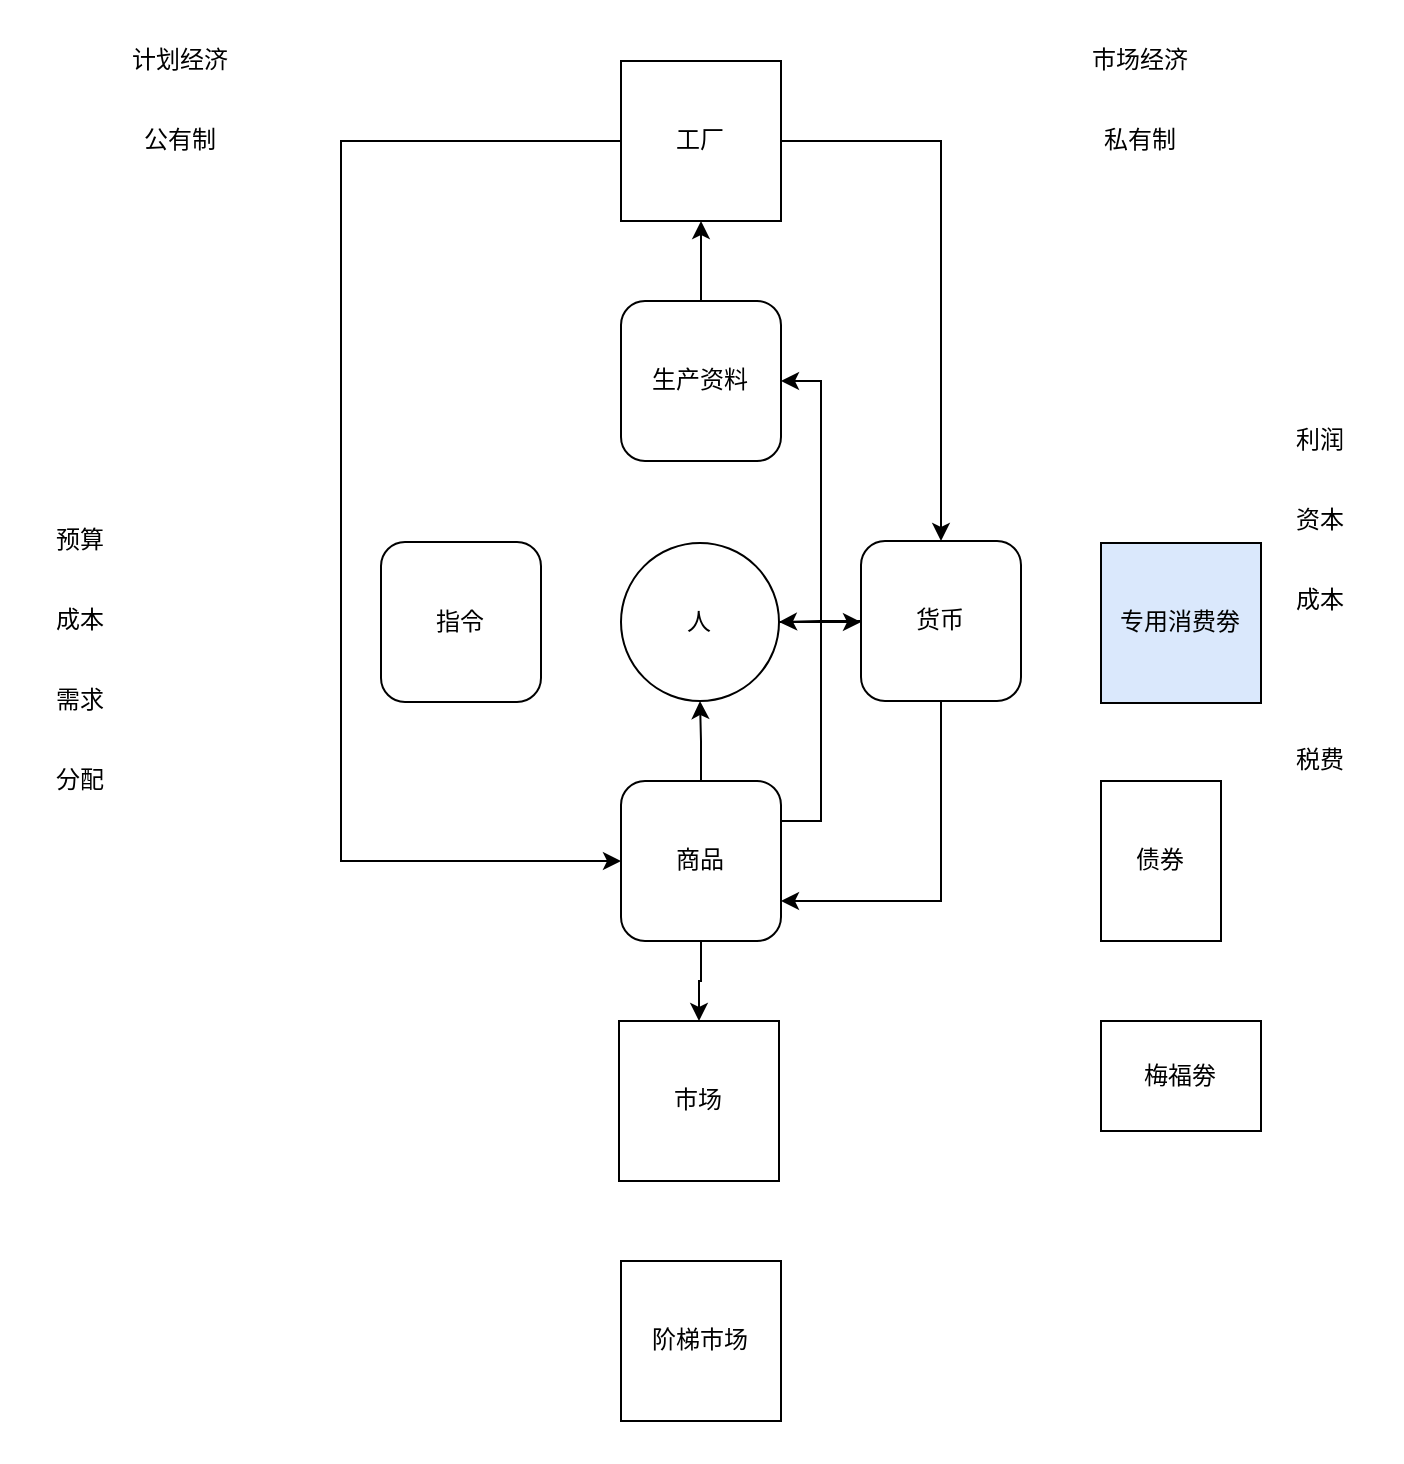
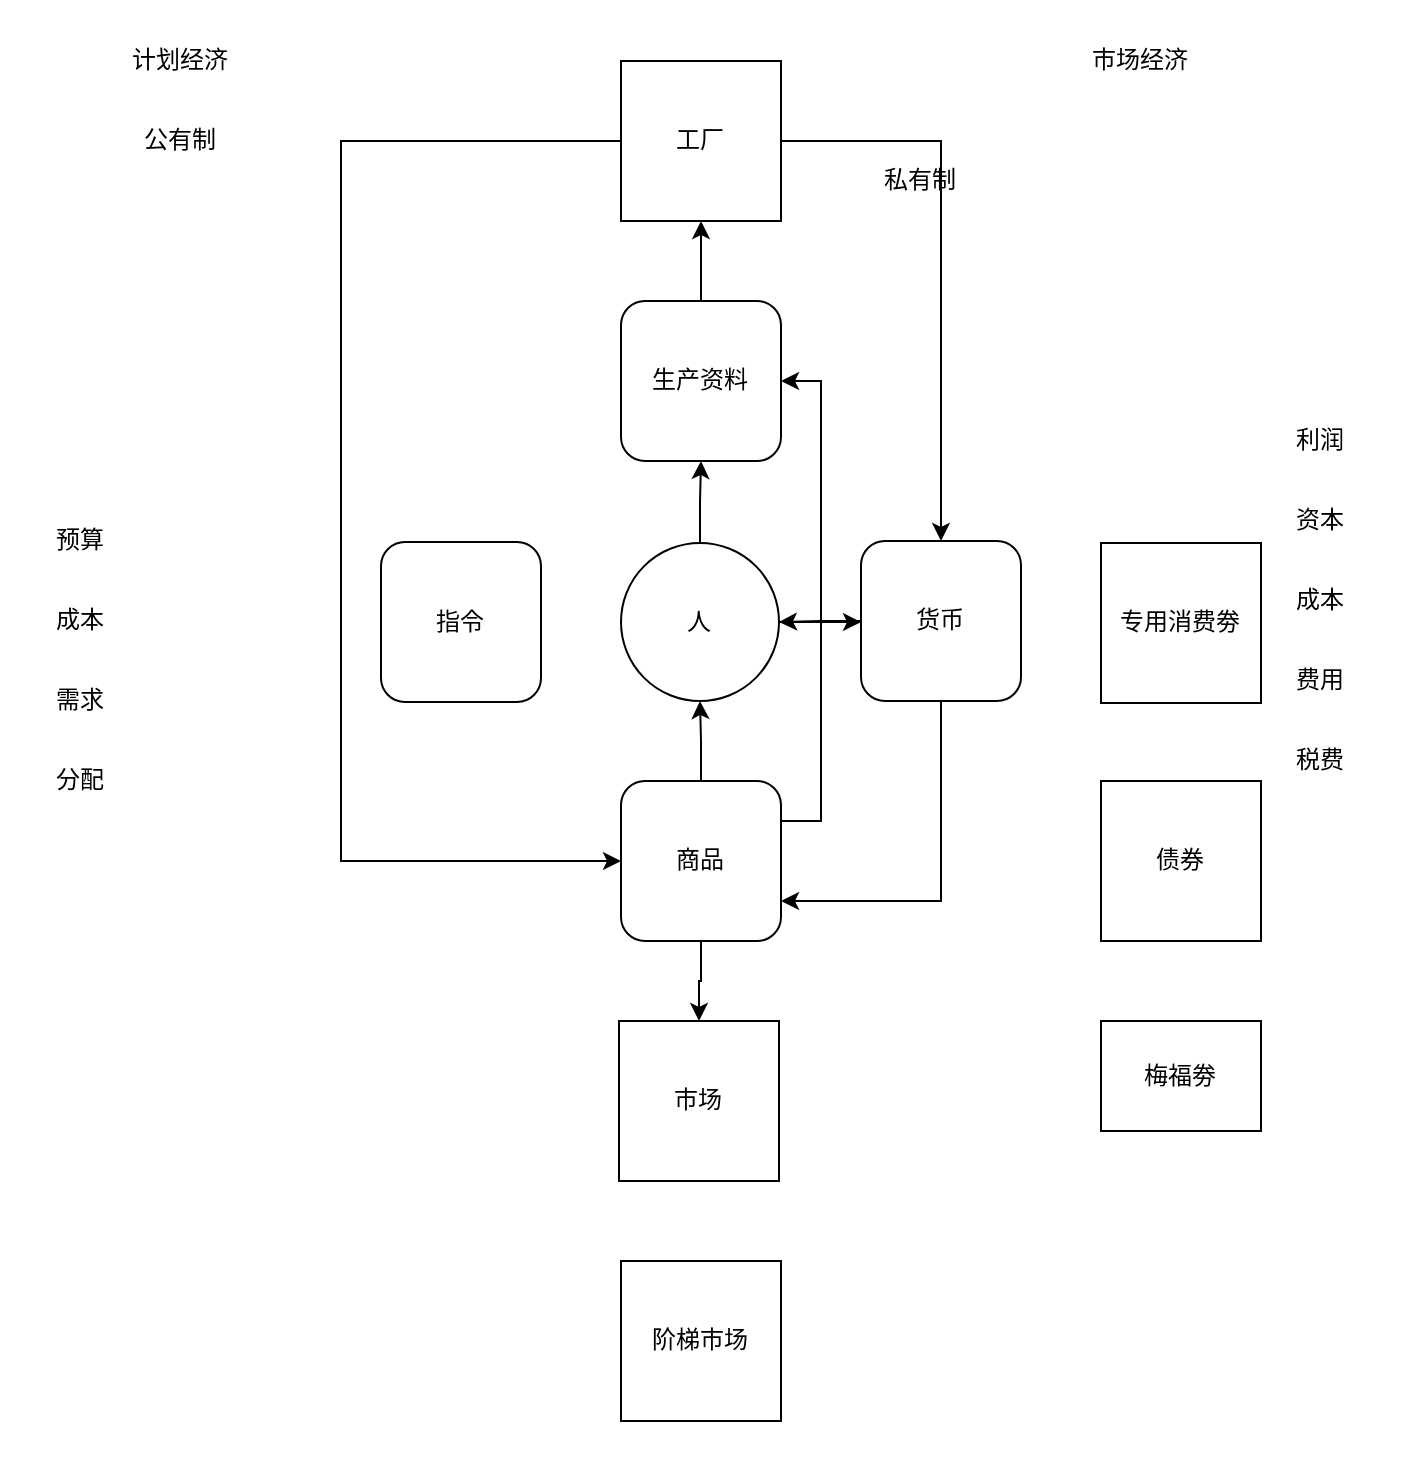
  <mxCell id="0" />
  <mxCell id="1" parent="0" />
+ <mxCell id="2" style="edgeStyle=orthogonalEdgeStyle;rounded=0;orthogonalLoop=1;jettySize=auto;html=1;" parent="1" source="4" target="9" edge="1"><mxGeometry relative="1" as="geometry" /></mxCell>
  <mxCell id="3" style="edgeStyle=orthogonalEdgeStyle;rounded=0;orthogonalLoop=1;jettySize=auto;html=1;" parent="1" source="4" edge="1"><mxGeometry relative="1" as="geometry"><mxPoint x="430" y="310.5" as="targetPoint" /></mxGeometry></mxCell>
  <mxCell id="4" value="人" style="ellipse;whiteSpace=wrap;html=1;aspect=fixed;" parent="1" vertex="1"><mxGeometry x="310" y="271" width="79" height="79" as="geometry" /></mxCell>
  <mxCell id="5" style="edgeStyle=orthogonalEdgeStyle;rounded=0;orthogonalLoop=1;jettySize=auto;html=1;entryX=0;entryY=0.5;entryDx=0;entryDy=0;" parent="1" source="7" target="16" edge="1"><mxGeometry relative="1" as="geometry"><Array as="points"><mxPoint x="170" y="70" /><mxPoint x="170" y="430" /></Array></mxGeometry></mxCell>
  <mxCell id="6" style="edgeStyle=orthogonalEdgeStyle;rounded=0;orthogonalLoop=1;jettySize=auto;html=1;entryX=0.5;entryY=0;entryDx=0;entryDy=0;" parent="1" source="7" target="25" edge="1"><mxGeometry relative="1" as="geometry" /></mxCell>
  <mxCell id="7" value="工厂" style="whiteSpace=wrap;html=1;aspect=fixed;" parent="1" vertex="1"><mxGeometry x="310" y="30" width="80" height="80" as="geometry" /></mxCell>
  <mxCell id="8" style="edgeStyle=orthogonalEdgeStyle;rounded=0;orthogonalLoop=1;jettySize=auto;html=1;entryX=0.5;entryY=1;entryDx=0;entryDy=0;" parent="1" source="9" target="7" edge="1"><mxGeometry relative="1" as="geometry" /></mxCell>
  <mxCell id="9" value="生产资料" style="rounded=1;whiteSpace=wrap;html=1;" parent="1" vertex="1"><mxGeometry x="310" y="150" width="80" height="80" as="geometry" /></mxCell>
  <mxCell id="10" value="成本" style="text;html=1;strokeColor=none;fillColor=none;align=center;verticalAlign=middle;whiteSpace=wrap;rounded=0;" parent="1" vertex="1"><mxGeometry x="640" y="290" width="40" height="20" as="geometry" /></mxCell>
  <mxCell id="11" value="利润" style="text;html=1;strokeColor=none;fillColor=none;align=center;verticalAlign=middle;whiteSpace=wrap;rounded=0;" parent="1" vertex="1"><mxGeometry x="640" y="210" width="40" height="20" as="geometry" /></mxCell>
  <mxCell id="12" value="资本" style="text;html=1;strokeColor=none;fillColor=none;align=center;verticalAlign=middle;whiteSpace=wrap;rounded=0;" parent="1" vertex="1"><mxGeometry x="640" y="250" width="40" height="20" as="geometry" /></mxCell>
  <mxCell id="13" style="edgeStyle=orthogonalEdgeStyle;rounded=0;orthogonalLoop=1;jettySize=auto;html=1;entryX=0.5;entryY=0;entryDx=0;entryDy=0;" parent="1" source="16" target="27" edge="1"><mxGeometry relative="1" as="geometry" /></mxCell>
  <mxCell id="14" style="edgeStyle=orthogonalEdgeStyle;rounded=0;orthogonalLoop=1;jettySize=auto;html=1;entryX=0.5;entryY=1;entryDx=0;entryDy=0;" parent="1" source="16" target="4" edge="1"><mxGeometry relative="1" as="geometry" /></mxCell>
  <mxCell id="15" style="edgeStyle=orthogonalEdgeStyle;rounded=0;orthogonalLoop=1;jettySize=auto;html=1;entryX=1;entryY=0.5;entryDx=0;entryDy=0;exitX=1;exitY=0.25;exitDx=0;exitDy=0;" parent="1" source="16" target="9" edge="1"><mxGeometry relative="1" as="geometry"><mxPoint x="410" y="190" as="targetPoint" /><Array as="points"><mxPoint x="410" y="410" /><mxPoint x="410" y="190" /></Array></mxGeometry></mxCell>
  <mxCell id="16" value="商品" style="rounded=1;whiteSpace=wrap;html=1;" parent="1" vertex="1"><mxGeometry x="310" y="390" width="80" height="80" as="geometry" /></mxCell>
  <mxCell id="17" value="市场经济" style="text;html=1;strokeColor=none;fillColor=none;align=center;verticalAlign=middle;whiteSpace=wrap;rounded=0;" parent="1" vertex="1"><mxGeometry x="530" y="20" width="80" height="20" as="geometry" /></mxCell>
  <mxCell id="18" value="计划经济" style="text;html=1;strokeColor=none;fillColor=none;align=center;verticalAlign=middle;whiteSpace=wrap;rounded=0;" parent="1" vertex="1"><mxGeometry x="50" y="20" width="80" height="20" as="geometry" /></mxCell>
  <mxCell id="19" value="税费" style="text;html=1;strokeColor=none;fillColor=none;align=center;verticalAlign=middle;whiteSpace=wrap;rounded=0;" parent="1" vertex="1"><mxGeometry x="640" y="370" width="40" height="20" as="geometry" /></mxCell>
  <mxCell id="20" value="预算" style="text;html=1;strokeColor=none;fillColor=none;align=center;verticalAlign=middle;whiteSpace=wrap;rounded=0;" parent="1" vertex="1"><mxGeometry x="20" y="260" width="40" height="20" as="geometry" /></mxCell>
  <mxCell id="21" value="成本" style="text;html=1;strokeColor=none;fillColor=none;align=center;verticalAlign=middle;whiteSpace=wrap;rounded=0;" parent="1" vertex="1"><mxGeometry x="20" y="300" width="40" height="20" as="geometry" /></mxCell>
+ <mxCell id="22" value="费用" style="text;html=1;strokeColor=none;fillColor=none;align=center;verticalAlign=middle;whiteSpace=wrap;rounded=0;" parent="1" vertex="1"><mxGeometry x="640" y="330" width="40" height="20" as="geometry" /></mxCell>
  <mxCell id="23" style="edgeStyle=orthogonalEdgeStyle;rounded=0;orthogonalLoop=1;jettySize=auto;html=1;entryX=1;entryY=0.5;entryDx=0;entryDy=0;" parent="1" source="25" target="4" edge="1"><mxGeometry relative="1" as="geometry" /></mxCell>
  <mxCell id="24" style="edgeStyle=orthogonalEdgeStyle;rounded=0;orthogonalLoop=1;jettySize=auto;html=1;entryX=1;entryY=0.75;entryDx=0;entryDy=0;" parent="1" source="25" target="16" edge="1"><mxGeometry relative="1" as="geometry"><Array as="points"><mxPoint x="470" y="450" /></Array></mxGeometry></mxCell>
  <mxCell id="25" value="货币" style="rounded=1;whiteSpace=wrap;html=1;" parent="1" vertex="1"><mxGeometry x="430" y="270" width="80" height="80" as="geometry" /></mxCell>
  <mxCell id="26" value="指令" style="rounded=1;whiteSpace=wrap;html=1;" parent="1" vertex="1"><mxGeometry x="190" y="270.5" width="80" height="80" as="geometry" /></mxCell>
  <mxCell id="27" value="市场" style="whiteSpace=wrap;html=1;aspect=fixed;" parent="1" vertex="1"><mxGeometry x="309" y="510" width="80" height="80" as="geometry" /></mxCell>
  <mxCell id="28" value="需求" style="text;html=1;strokeColor=none;fillColor=none;align=center;verticalAlign=middle;whiteSpace=wrap;rounded=0;" parent="1" vertex="1"><mxGeometry x="20" y="340" width="40" height="20" as="geometry" /></mxCell>
- <mxCell id="29" value="专用消费劵" style="whiteSpace=wrap;html=1;aspect=fixed;fillColor=#dae8fc;" parent="1" vertex="1"><mxGeometry x="550" y="271" width="80" height="80" as="geometry" /></mxCell>
+ <mxCell id="29" value="专用消费劵" style="whiteSpace=wrap;html=1;aspect=fixed;" parent="1" vertex="1"><mxGeometry x="550" y="271" width="80" height="80" as="geometry" /></mxCell>
  <mxCell id="30" value="阶梯市场" style="whiteSpace=wrap;html=1;aspect=fixed;" parent="1" vertex="1"><mxGeometry x="310" y="630" width="80" height="80" as="geometry" /></mxCell>
  <mxCell id="31" value="分配" style="text;html=1;strokeColor=none;fillColor=none;align=center;verticalAlign=middle;whiteSpace=wrap;rounded=0;" parent="1" vertex="1"><mxGeometry x="20" y="380" width="40" height="20" as="geometry" /></mxCell>
- <mxCell id="32" value="债券" style="whiteSpace=wrap;html=1;aspect=fixed;" parent="1" vertex="1"><mxGeometry x="550" y="390" width="60" height="80" as="geometry" /></mxCell>
+ <mxCell id="32" value="债券" style="whiteSpace=wrap;html=1;aspect=fixed;" parent="1" vertex="1"><mxGeometry x="550" y="390" width="80" height="80" as="geometry" /></mxCell>
  <mxCell id="33" value="梅福劵" style="whiteSpace=wrap;html=1;aspect=fixed;" vertex="1" parent="1"><mxGeometry x="550" y="510" width="80" height="55" as="geometry" /></mxCell>
  <mxCell id="34" value="公有制" style="text;html=1;strokeColor=none;fillColor=none;align=center;verticalAlign=middle;whiteSpace=wrap;rounded=0;" vertex="1" parent="1"><mxGeometry x="50" y="60" width="80" height="20" as="geometry" /></mxCell>
- <mxCell id="35" value="私有制" style="text;html=1;strokeColor=none;fillColor=none;align=center;verticalAlign=middle;whiteSpace=wrap;rounded=0;" vertex="1" parent="1"><mxGeometry x="530" y="60" width="80" height="20" as="geometry" /></mxCell>
+ <mxCell id="35" value="私有制" style="text;html=1;strokeColor=none;fillColor=none;align=center;verticalAlign=middle;whiteSpace=wrap;rounded=0;" vertex="1" parent="1"><mxGeometry x="420" y="80" width="80" height="20" as="geometry" /></mxCell>
